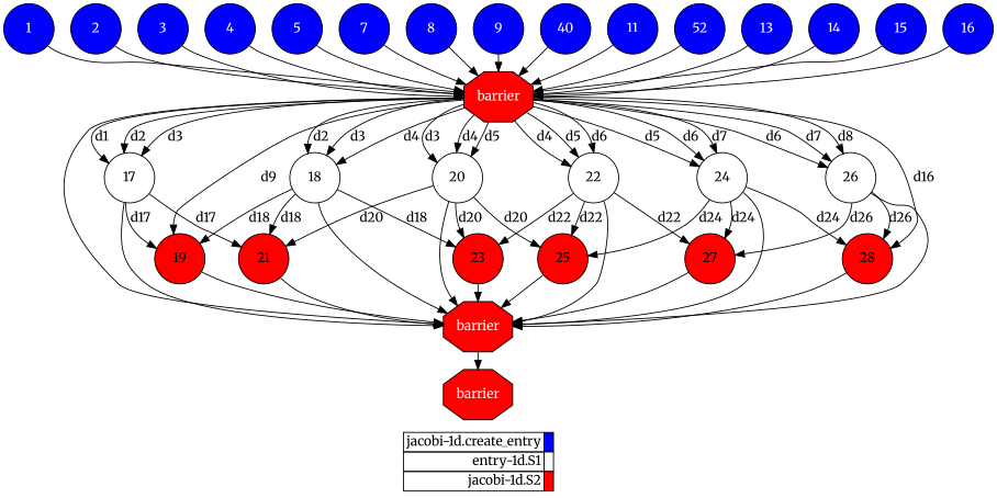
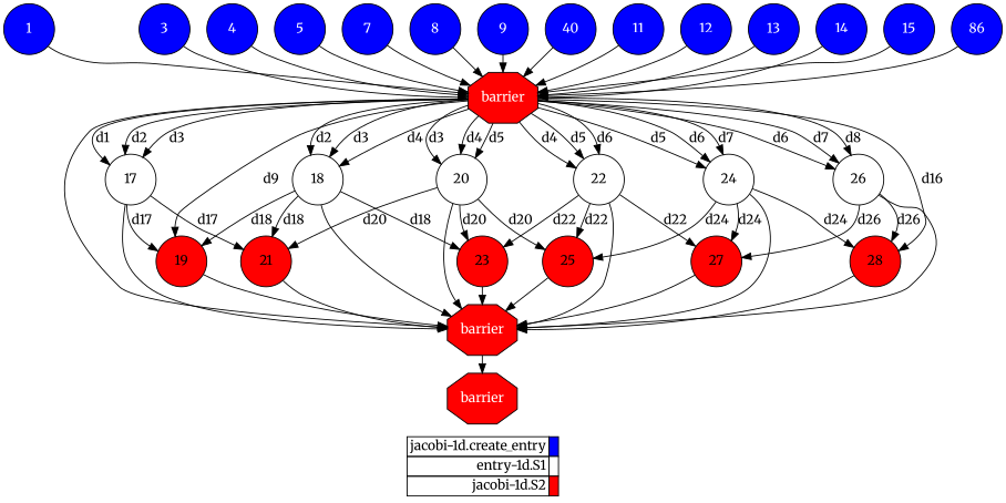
  digraph {
    fontname=Merriweather
    labeljust=l
    rankdir=TB
    node [fillcolor="#0000ff" fontcolor="#ffffff" fontname=Merriweather shape=circle style=filled]
    edge [fontname=Merriweather]
    1 [height=0.75]
    n2 [fillcolor="#ff0000" fontcolor="#FFFFFF" height=0.75 label=barrier shape=octagon]
-   2 [height=0.75]
    3 [height=0.75]
    4 [height=0.75]
    5 [height=0.75]
    7 [height=0.75]
    8 [height=0.75]
    9 [height=0.75]
    n10 [height=0.75 label=40]
    11 [height=0.75]
-   12 [height=0.75 label=52]
+   12 [height=0.75]
    13 [height=0.75]
    14 [height=0.75]
    15 [height=0.75]
-   16 [height=0.75]
+   16 [height=0.75 label=86]
    17 [fillcolor="#ffffff" fontcolor="#000000" height=0.75]
    18 [fillcolor="#ffffff" fontcolor="#000000" height=0.75]
    19 [fillcolor="#ff0000" fontcolor="#000000" height=0.75]
    20 [fillcolor="#ffffff" fontcolor="#000000" height=0.75]
    22 [fillcolor="#ffffff" fontcolor="#000000" height=0.75]
    24 [fillcolor="#ffffff" fontcolor="#000000" height=0.75]
    26 [fillcolor="#ffffff" fontcolor="#000000" height=0.75]
    28 [fillcolor="#ff0000" fontcolor="#000000" height=0.75]
    n25 [fillcolor="#ff0000" fontcolor="#FFFFFF" height=0.75 label=barrier shape=octagon]
    21 [fillcolor="#ff0000" fontcolor="#000000" height=0.75]
    23 [fillcolor="#ff0000" fontcolor="#000000" height=0.75]
    25 [fillcolor="#ff0000" fontcolor="#000000" height=0.75]
    27 [fillcolor="#ff0000" fontcolor="#000000" height=0.75]
    n30 [fillcolor="#ff0000" fontcolor="#FFFFFF" height=0.75 label=barrier shape=octagon]
    n31 [height=0.75 label=<       <table border="0" cellpadding="2" cellspacing="0" cellborder="1"> <tr> <td align="right">jacobi-1d.create_entry</td> <td bgcolor="#0000ff">&nbsp;</td> </tr> <tr> <td align="right">entry-1d.S1</td> <td bgcolor="#ffffff">&nbsp;</td> </tr> <tr> <td align="right">jacobi-1d.S2</td> <td bgcolor="#ff0000">&nbsp;</td> </tr>       </table>     > shape=plaintext fillcolor="" fontcolor="" style=""]
    subgraph sub_1 {
      ranksep=0.20
      1
      n2
-     2
      3
      4
      5
      7
      8
      9
      n10
      11
      12
      13
      14
      15
      16
      17
      18
      19
      20
      22
      24
      26
      28
      n25
      21
      23
      25
      27
      n30
    }
    subgraph sub_2 {
      label=Legend
      rank=sink
      ranksep=0.20
      n31
    }
    1 -> n2
    n2 -> 17 [label=d1]
    n2 -> 17 [label=d2]
    n2 -> 17 [label=d3]
    n2 -> 18 [label=d2]
    n2 -> 18 [label=d3]
    n2 -> 18 [label=d4]
    n2 -> 19 [label=d9]
    n2 -> 20 [label=d3]
    n2 -> 20 [label=d4]
    n2 -> 20 [label=d5]
    n2 -> 22 [label=d4]
    n2 -> 22 [label=d5]
    n2 -> 22 [label=d6]
    n2 -> 24 [label=d5]
    n2 -> 24 [label=d6]
    n2 -> 24 [label=d7]
    n2 -> 26 [label=d6]
    n2 -> 26 [label=d7]
    n2 -> 26 [label=d8]
    n2 -> 28 [label=d16]
    n2 -> n25
-   2 -> n2
    3 -> n2
    4 -> n2
    5 -> n2
    7 -> n2
    8 -> n2
    9 -> n2
    n10 -> n2
    11 -> n2
    12 -> n2
    13 -> n2
    14 -> n2
    15 -> n2
    16 -> n2
    17 -> 19 [label=d17]
    17 -> n25
    17 -> 21 [label=d17]
    18 -> 19 [label=d18]
    18 -> n25
    18 -> 21 [label=d18]
    18 -> 23 [label=d18]
    19 -> n25
    20 -> n25
    20 -> 21 [label=d20]
    20 -> 23 [label=d20]
    20 -> 25 [label=d20]
    22 -> n25
    22 -> 23 [label=d22]
    22 -> 25 [label=d22]
    22 -> 27 [label=d22]
    24 -> 28 [label=d24]
    24 -> n25
    24 -> 25 [label=d24]
    24 -> 27 [label=d24]
    26 -> 28 [label=d26]
    26 -> n25
    26 -> 27 [label=d26]
    28 -> n25
    n25 -> n30
    21 -> n25
    23 -> n25
    25 -> n25
    27 -> n25
  }
